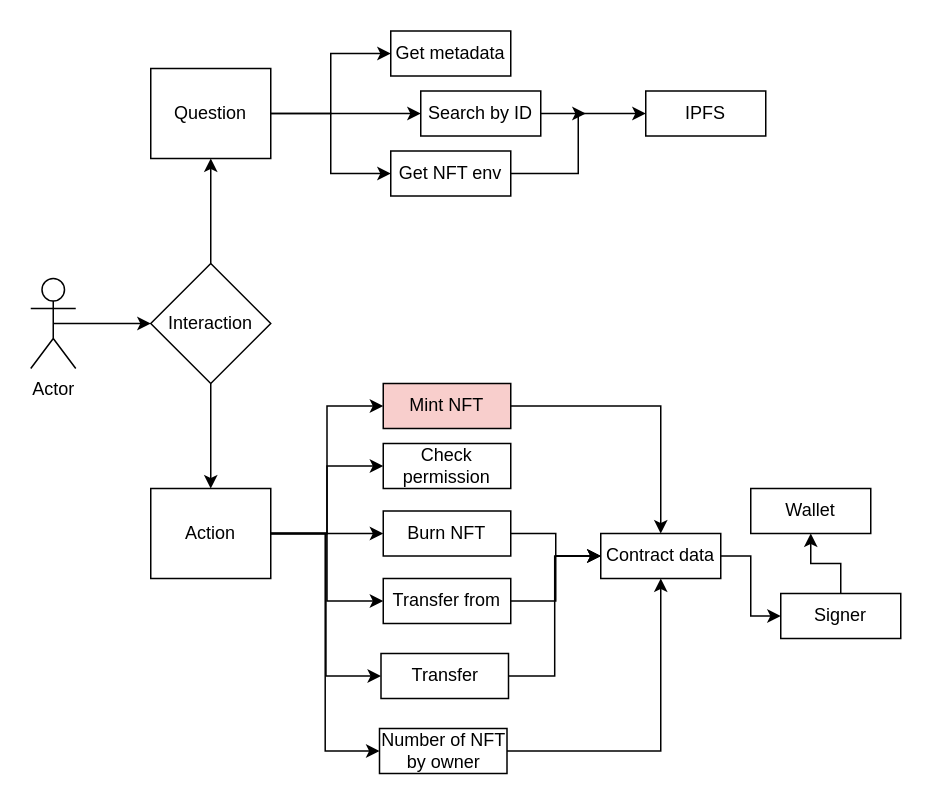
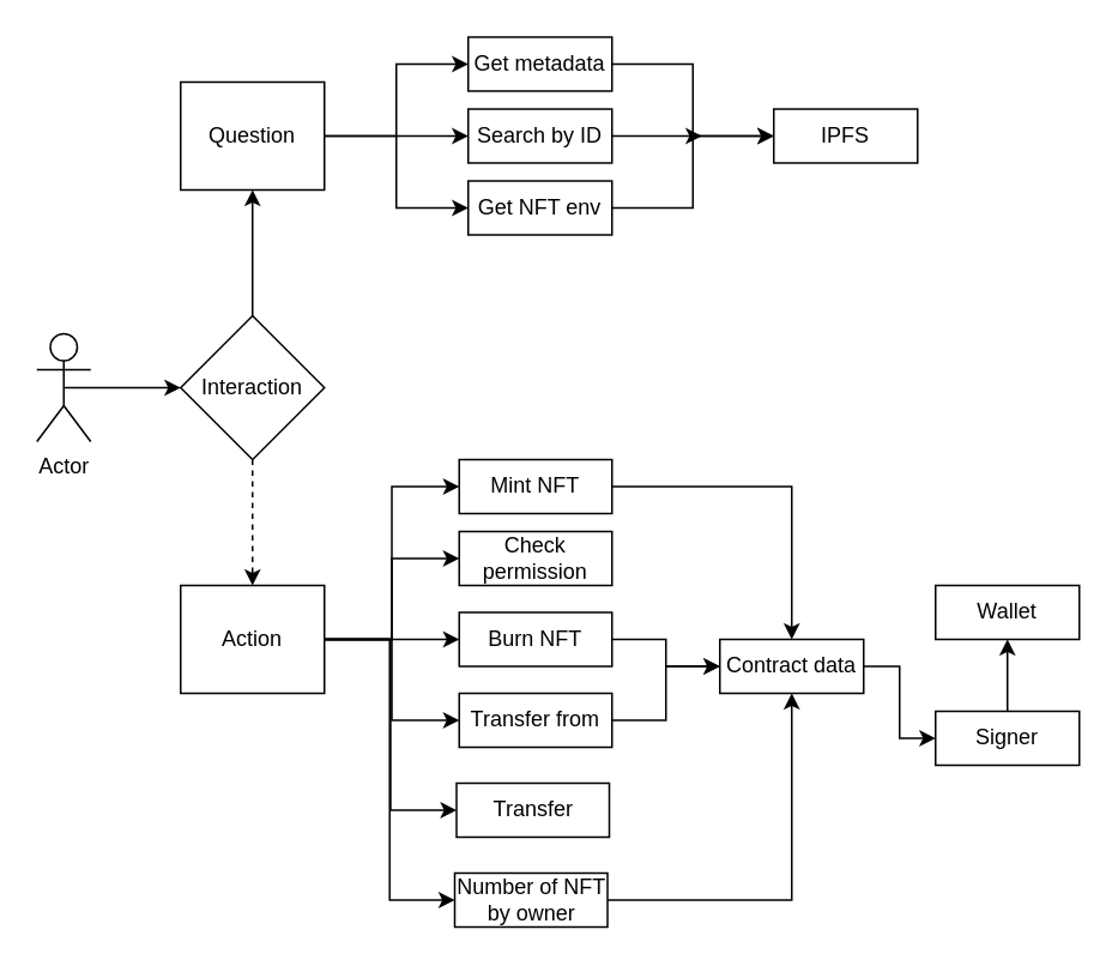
  <mxCell id="0" />
  <mxCell id="1" parent="0" />
  <mxCell id="2" value="Actor" style="shape=umlActor;verticalLabelPosition=bottom;verticalAlign=top;html=1;outlineConnect=0;" vertex="1" parent="1"><mxGeometry x="20" y="185" width="30" height="60" as="geometry" /></mxCell>
  <mxCell id="3" value="Interaction" style="rhombus;whiteSpace=wrap;html=1;" vertex="1" parent="1"><mxGeometry x="100" y="175" width="80" height="80" as="geometry" /></mxCell>
  <mxCell id="4" value="" style="endArrow=classic;html=1;rounded=0;exitX=0.5;exitY=0.5;exitDx=0;exitDy=0;exitPerimeter=0;" edge="1" parent="1" source="2" target="3"><mxGeometry width="50" height="50" relative="1" as="geometry"><mxPoint x="400" y="275" as="sourcePoint" /><mxPoint x="450" y="225" as="targetPoint" /></mxGeometry></mxCell>
  <mxCell id="5" value="" style="edgeStyle=orthogonalEdgeStyle;rounded=0;orthogonalLoop=1;jettySize=auto;html=1;entryX=0;entryY=0.5;entryDx=0;entryDy=0;" edge="1" parent="1" source="11" target="18"><mxGeometry relative="1" as="geometry" /></mxCell>
  <mxCell id="6" style="edgeStyle=orthogonalEdgeStyle;rounded=0;orthogonalLoop=1;jettySize=auto;html=1;exitX=1;exitY=0.5;exitDx=0;exitDy=0;entryX=0;entryY=0.5;entryDx=0;entryDy=0;" edge="1" parent="1" source="11" target="21"><mxGeometry relative="1" as="geometry" /></mxCell>
  <mxCell id="7" style="edgeStyle=orthogonalEdgeStyle;rounded=0;orthogonalLoop=1;jettySize=auto;html=1;exitX=1;exitY=0.5;exitDx=0;exitDy=0;entryX=0;entryY=0.5;entryDx=0;entryDy=0;" edge="1" parent="1" source="11" target="23"><mxGeometry relative="1" as="geometry" /></mxCell>
  <mxCell id="8" style="edgeStyle=orthogonalEdgeStyle;rounded=0;orthogonalLoop=1;jettySize=auto;html=1;exitX=1;exitY=0.5;exitDx=0;exitDy=0;entryX=0;entryY=0.5;entryDx=0;entryDy=0;" edge="1" parent="1" source="11" target="25"><mxGeometry relative="1" as="geometry" /></mxCell>
  <mxCell id="9" style="edgeStyle=orthogonalEdgeStyle;rounded=0;orthogonalLoop=1;jettySize=auto;html=1;exitX=1;exitY=0.5;exitDx=0;exitDy=0;entryX=0;entryY=0.5;entryDx=0;entryDy=0;" edge="1" parent="1" source="11" target="32"><mxGeometry relative="1" as="geometry" /></mxCell>
  <mxCell id="10" style="edgeStyle=orthogonalEdgeStyle;rounded=0;orthogonalLoop=1;jettySize=auto;html=1;exitX=1;exitY=0.5;exitDx=0;exitDy=0;entryX=0;entryY=0.5;entryDx=0;entryDy=0;" edge="1" parent="1" source="11" target="34"><mxGeometry relative="1" as="geometry" /></mxCell>
  <mxCell id="11" value="Action" style="rounded=0;whiteSpace=wrap;html=1;" vertex="1" parent="1"><mxGeometry x="100" y="325" width="80" height="60" as="geometry" /></mxCell>
  <mxCell id="12" value="" style="edgeStyle=orthogonalEdgeStyle;rounded=0;orthogonalLoop=1;jettySize=auto;html=1;entryX=0;entryY=0.5;entryDx=0;entryDy=0;" edge="1" parent="1" source="14" target="20"><mxGeometry relative="1" as="geometry" /></mxCell>
  <mxCell id="13" style="edgeStyle=orthogonalEdgeStyle;rounded=0;orthogonalLoop=1;jettySize=auto;html=1;exitX=1;exitY=0.5;exitDx=0;exitDy=0;entryX=0;entryY=0.5;entryDx=0;entryDy=0;" edge="1" parent="1" source="14" target="29"><mxGeometry relative="1" as="geometry" /></mxCell>
  <mxCell id="14" value="Question" style="rounded=0;whiteSpace=wrap;html=1;" vertex="1" parent="1"><mxGeometry x="100" y="45" width="80" height="60" as="geometry" /></mxCell>
  <mxCell id="15" value="" style="endArrow=classic;html=1;rounded=0;exitX=0.5;exitY=0;exitDx=0;exitDy=0;entryX=0.5;entryY=1;entryDx=0;entryDy=0;" edge="1" parent="1" source="3" target="14"><mxGeometry width="50" height="50" relative="1" as="geometry"><mxPoint x="400" y="275" as="sourcePoint" /><mxPoint x="450" y="225" as="targetPoint" /></mxGeometry></mxCell>
- <mxCell id="16" value="" style="endArrow=classic;html=1;rounded=0;exitX=0.5;exitY=1;exitDx=0;exitDy=0;entryX=0.5;entryY=0;entryDx=0;entryDy=0;" edge="1" parent="1" source="3" target="11"><mxGeometry width="50" height="50" relative="1" as="geometry"><mxPoint x="400" y="275" as="sourcePoint" /><mxPoint x="450" y="225" as="targetPoint" /></mxGeometry></mxCell>
+ <mxCell id="16" value="" style="endArrow=classic;html=1;rounded=0;exitX=0.5;exitY=1;exitDx=0;exitDy=0;entryX=0.5;entryY=0;entryDx=0;entryDy=0;dashed=1;" edge="1" parent="1" source="3" target="11"><mxGeometry width="50" height="50" relative="1" as="geometry"><mxPoint x="400" y="275" as="sourcePoint" /><mxPoint x="450" y="225" as="targetPoint" /></mxGeometry></mxCell>
  <mxCell id="17" style="edgeStyle=orthogonalEdgeStyle;rounded=0;orthogonalLoop=1;jettySize=auto;html=1;exitX=1;exitY=0.5;exitDx=0;exitDy=0;" edge="1" parent="1" source="18" target="37"><mxGeometry relative="1" as="geometry" /></mxCell>
- <mxCell id="18" value="Mint NFT" style="rounded=0;whiteSpace=wrap;html=1;fillColor=#f8cecc;" vertex="1" parent="1"><mxGeometry x="255" y="255" width="85" height="30" as="geometry" /></mxCell>
+ <mxCell id="18" value="Mint NFT" style="rounded=0;whiteSpace=wrap;html=1;" vertex="1" parent="1"><mxGeometry x="255" y="255" width="85" height="30" as="geometry" /></mxCell>
+ <mxCell id="19" style="edgeStyle=orthogonalEdgeStyle;rounded=0;orthogonalLoop=1;jettySize=auto;html=1;exitX=1;exitY=0.5;exitDx=0;exitDy=0;entryX=0;entryY=0.5;entryDx=0;entryDy=0;" edge="1" parent="1" source="20" target="35"><mxGeometry relative="1" as="geometry" /></mxCell>
  <mxCell id="20" value="Get metadata" style="rounded=0;whiteSpace=wrap;html=1;" vertex="1" parent="1"><mxGeometry x="260" y="20" width="80" height="30" as="geometry" /></mxCell>
  <mxCell id="21" value="Check permission" style="rounded=0;whiteSpace=wrap;html=1;" vertex="1" parent="1"><mxGeometry x="255" y="295" width="85" height="30" as="geometry" /></mxCell>
  <mxCell id="22" style="edgeStyle=orthogonalEdgeStyle;rounded=0;orthogonalLoop=1;jettySize=auto;html=1;exitX=1;exitY=0.5;exitDx=0;exitDy=0;entryX=0;entryY=0.5;entryDx=0;entryDy=0;" edge="1" parent="1" source="23" target="37"><mxGeometry relative="1" as="geometry" /></mxCell>
  <mxCell id="23" value="Burn NFT" style="rounded=0;whiteSpace=wrap;html=1;" vertex="1" parent="1"><mxGeometry x="255" y="340" width="85" height="30" as="geometry" /></mxCell>
  <mxCell id="24" style="edgeStyle=orthogonalEdgeStyle;rounded=0;orthogonalLoop=1;jettySize=auto;html=1;exitX=1;exitY=0.5;exitDx=0;exitDy=0;" edge="1" parent="1" source="25" target="37"><mxGeometry relative="1" as="geometry" /></mxCell>
  <mxCell id="25" value="Transfer from" style="rounded=0;whiteSpace=wrap;html=1;" vertex="1" parent="1"><mxGeometry x="255" y="385" width="85" height="30" as="geometry" /></mxCell>
  <mxCell id="26" style="edgeStyle=orthogonalEdgeStyle;rounded=0;orthogonalLoop=1;jettySize=auto;html=1;exitX=1;exitY=0.5;exitDx=0;exitDy=0;" edge="1" parent="1" source="27"><mxGeometry relative="1" as="geometry"><mxPoint x="390" y="75" as="targetPoint" /></mxGeometry></mxCell>
- <mxCell id="27" value="Search by ID" style="rounded=0;whiteSpace=wrap;html=1;" vertex="1" parent="1"><mxGeometry x="280" y="60" width="80" height="30" as="geometry" /></mxCell>
+ <mxCell id="27" value="Search by ID" style="rounded=0;whiteSpace=wrap;html=1;" vertex="1" parent="1"><mxGeometry x="260" y="60" width="80" height="30" as="geometry" /></mxCell>
  <mxCell id="28" style="edgeStyle=orthogonalEdgeStyle;rounded=0;orthogonalLoop=1;jettySize=auto;html=1;exitX=1;exitY=0.5;exitDx=0;exitDy=0;entryX=0;entryY=0.5;entryDx=0;entryDy=0;" edge="1" parent="1" source="29" target="35"><mxGeometry relative="1" as="geometry"><mxPoint x="390" y="125" as="targetPoint" /></mxGeometry></mxCell>
  <mxCell id="29" value="Get NFT env" style="rounded=0;whiteSpace=wrap;html=1;" vertex="1" parent="1"><mxGeometry x="260" y="100" width="80" height="30" as="geometry" /></mxCell>
  <mxCell id="30" value="" style="endArrow=classic;html=1;rounded=0;entryX=0;entryY=0.5;entryDx=0;entryDy=0;" edge="1" parent="1" target="27"><mxGeometry width="50" height="50" relative="1" as="geometry"><mxPoint x="220" y="75" as="sourcePoint" /><mxPoint x="450" y="205" as="targetPoint" /></mxGeometry></mxCell>
- <mxCell id="31" style="edgeStyle=orthogonalEdgeStyle;rounded=0;orthogonalLoop=1;jettySize=auto;html=1;exitX=1;exitY=0.5;exitDx=0;exitDy=0;entryX=0;entryY=0.5;entryDx=0;entryDy=0;" edge="1" parent="1" source="32" target="37"><mxGeometry relative="1" as="geometry" /></mxCell>
  <mxCell id="32" value="Transfer" style="rounded=0;whiteSpace=wrap;html=1;" vertex="1" parent="1"><mxGeometry x="253.5" y="435" width="85" height="30" as="geometry" /></mxCell>
  <mxCell id="33" style="edgeStyle=orthogonalEdgeStyle;rounded=0;orthogonalLoop=1;jettySize=auto;html=1;exitX=1;exitY=0.5;exitDx=0;exitDy=0;" edge="1" parent="1" source="34" target="37"><mxGeometry relative="1" as="geometry" /></mxCell>
  <mxCell id="34" value="Number of NFT by owner" style="rounded=0;whiteSpace=wrap;html=1;" vertex="1" parent="1"><mxGeometry x="252.5" y="485" width="85" height="30" as="geometry" /></mxCell>
  <mxCell id="35" value="IPFS" style="rounded=0;whiteSpace=wrap;html=1;" vertex="1" parent="1"><mxGeometry x="430" y="60" width="80" height="30" as="geometry" /></mxCell>
  <mxCell id="36" style="edgeStyle=orthogonalEdgeStyle;rounded=0;orthogonalLoop=1;jettySize=auto;html=1;exitX=1;exitY=0.5;exitDx=0;exitDy=0;entryX=0;entryY=0.5;entryDx=0;entryDy=0;" edge="1" parent="1" source="37" target="40"><mxGeometry relative="1" as="geometry" /></mxCell>
  <mxCell id="37" value="Contract data" style="rounded=0;whiteSpace=wrap;html=1;" vertex="1" parent="1"><mxGeometry x="400" y="355" width="80" height="30" as="geometry" /></mxCell>
- <mxCell id="38" value="Wallet" style="rounded=0;whiteSpace=wrap;html=1;" vertex="1" parent="1"><mxGeometry x="500" y="325" width="80" height="30" as="geometry" /></mxCell>
+ <mxCell id="38" value="Wallet" style="rounded=0;whiteSpace=wrap;html=1;" vertex="1" parent="1"><mxGeometry x="520" y="325" width="80" height="30" as="geometry" /></mxCell>
  <mxCell id="39" style="edgeStyle=orthogonalEdgeStyle;rounded=0;orthogonalLoop=1;jettySize=auto;html=1;exitX=0.5;exitY=0;exitDx=0;exitDy=0;entryX=0.5;entryY=1;entryDx=0;entryDy=0;" edge="1" parent="1" source="40" target="38"><mxGeometry relative="1" as="geometry" /></mxCell>
  <mxCell id="40" value="Signer" style="rounded=0;whiteSpace=wrap;html=1;" vertex="1" parent="1"><mxGeometry x="520" y="395" width="80" height="30" as="geometry" /></mxCell>
